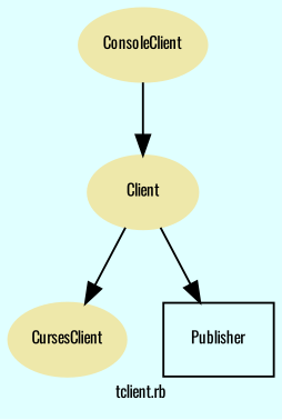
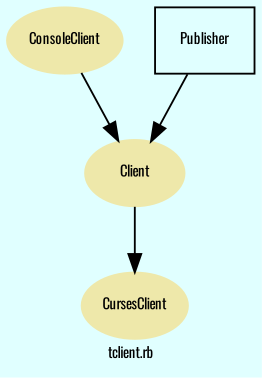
  digraph {
    bgcolor=lightcyan1
    compound=true
    fontname=Oswald
    fontsize=8
    label="tclient.rb"
    node [color=palegoldenrod fontcolor=black fontname=Oswald fontsize=8 shape=ellipse style=filled]
    edge [fontname=Oswald]
    n1 [label=CursesClient]
    n2 [label=Client]
    n3 [label=ConsoleClient]
    n4 [color=black label=Publisher shape=box fontcolor="" style=""]
    n2 -> n1
    n3 -> n2
-   n2 -> n4
+   n4 -> n2
  }
